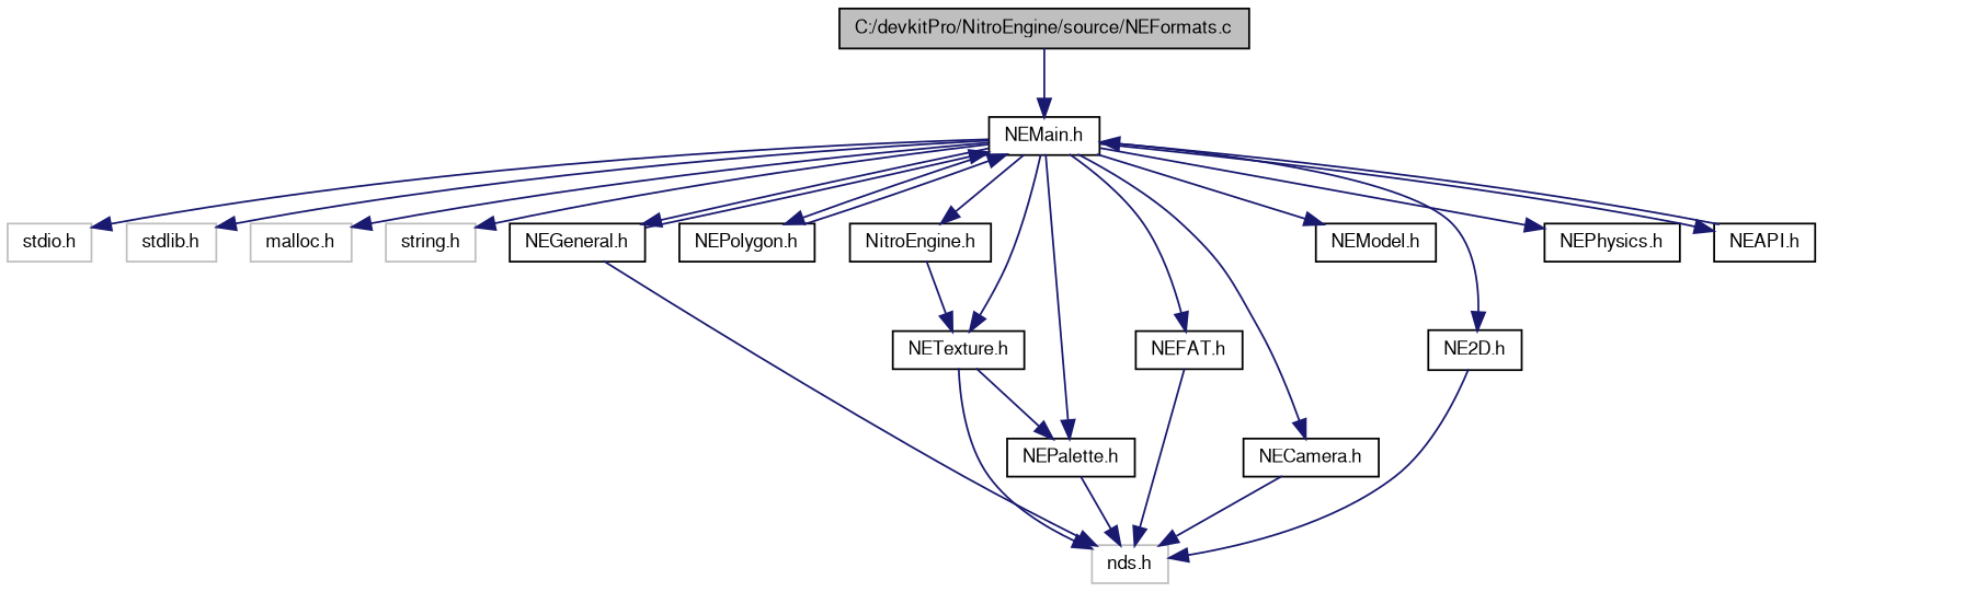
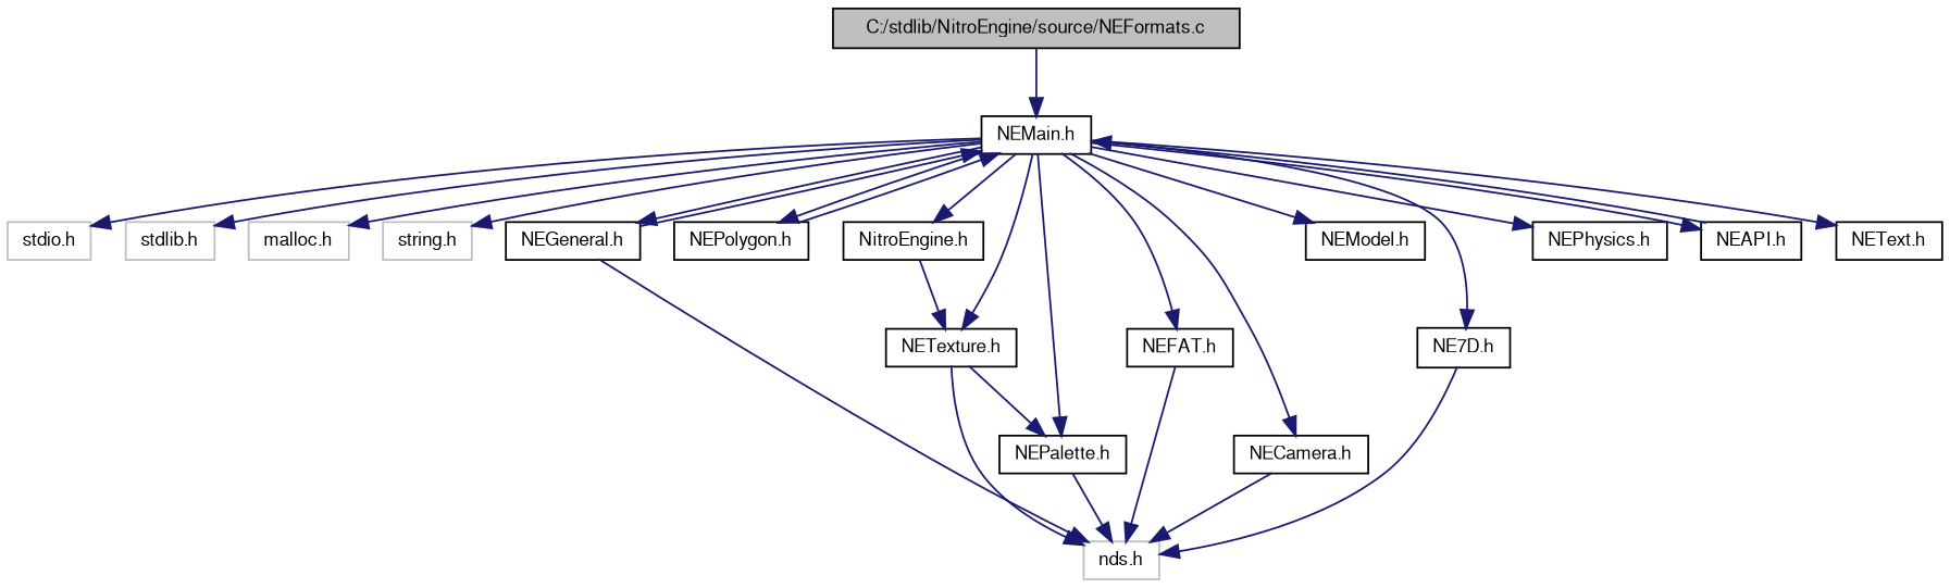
  digraph {
    node [color=black fontname=FreeSans fontsize=10 shape=record]
    edge [color=midnightblue fontname=FreeSans fontsize=10 labelfontname=FreeSans labelfontsize=10 style=solid]
-   n1 [fillcolor=grey75 fontcolor=black height=0.2 label="C:/devkitPro/NitroEngine/source/NEFormats.c" style=filled width=0.4]
+   n1 [fillcolor=grey75 fontcolor=black height=0.2 label="C:/stdlib/NitroEngine/source/NEFormats.c" style=filled width=0.4]
    n2 [height=0.2 label="NEMain.h" width=0.4]
    n3 [color=grey75 height=0.2 label="stdio.h" width=0.4]
    n4 [color=grey75 height=0.2 label="stdlib.h" width=0.4]
    n5 [color=grey75 height=0.2 label="malloc.h" width=0.4]
    n6 [color=grey75 height=0.2 label="string.h" width=0.4]
    n7 [height=0.2 label="NEGeneral.h" width=0.4]
    n8 [height=0.2 label="NEPolygon.h" width=0.4]
    n9 [height=0.2 label="NitroEngine.h" width=0.4]
    n10 [height=0.2 label="NETexture.h" width=0.4]
    n11 [height=0.2 label="NEPalette.h" width=0.4]
    n12 [height=0.2 label="NEFAT.h" width=0.4]
    n13 [height=0.2 label="NECamera.h" width=0.4]
    n14 [height=0.2 label="NEModel.h" width=0.4]
-   n15 [height=0.2 label="NE2D.h" width=0.4]
+   n15 [height=0.2 label="NE7D.h" width=0.4]
    n16 [height=0.2 label="NEPhysics.h" width=0.4]
    n17 [height=0.2 label="NEAPI.h" width=0.4]
+   n18 [height=0.2 label="NEText.h" width=0.4]
    n19 [color=grey75 height=0.2 label="nds.h" width=0.4]
    n1 -> n2
    n2 -> n3
    n2 -> n4
    n2 -> n5
    n2 -> n6
    n2 -> n7
    n2 -> n8
    n2 -> n9
    n2 -> n10
    n2 -> n11
    n2 -> n12
    n2 -> n13
    n2 -> n14
    n2 -> n15
    n2 -> n16
    n2 -> n17
+   n2 -> n18
    n7 -> n2
    n7 -> n19
    n8 -> n2
    n9 -> n10
    n10 -> n11
    n10 -> n19
    n11 -> n19
    n12 -> n19
    n13 -> n19
    n15 -> n19
    n17 -> n2
  }
